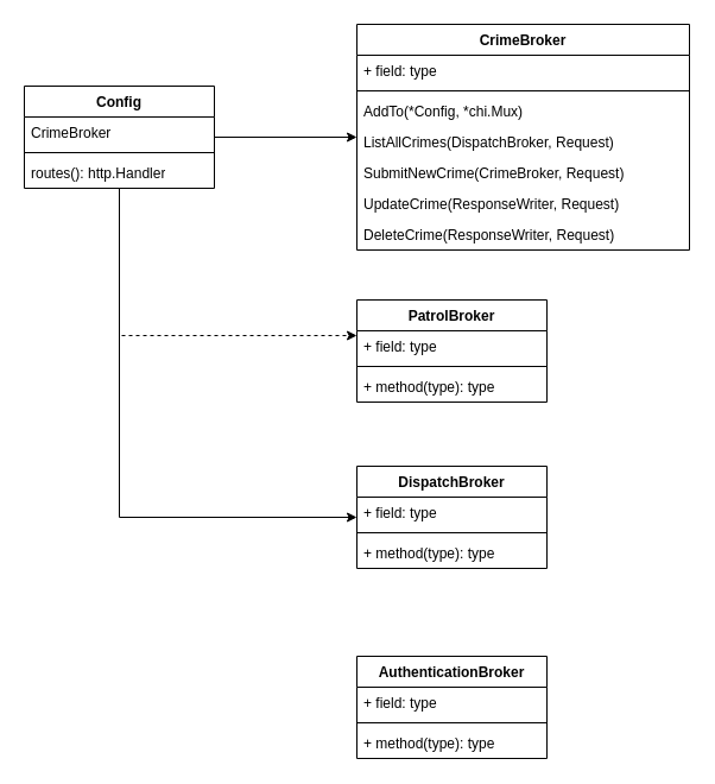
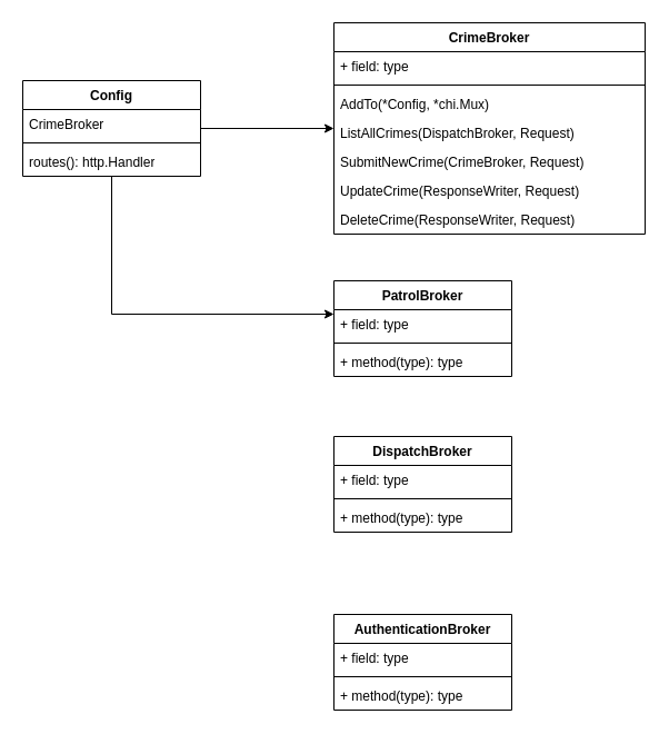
  <mxCell id="0" />
  <mxCell id="1" parent="0" />
  <mxCell id="2" style="edgeStyle=orthogonalEdgeStyle;rounded=0;orthogonalLoop=1;jettySize=auto;html=1;" edge="1" parent="1" source="5" target="9"><mxGeometry relative="1" as="geometry" /></mxCell>
- <mxCell id="3" style="edgeStyle=orthogonalEdgeStyle;rounded=0;orthogonalLoop=1;jettySize=auto;html=1;dashed=1;" edge="1" parent="1" source="5" target="17"><mxGeometry relative="1" as="geometry"><Array as="points"><mxPoint x="100" y="282" /></Array></mxGeometry></mxCell>
- <mxCell id="4" style="edgeStyle=orthogonalEdgeStyle;rounded=0;orthogonalLoop=1;jettySize=auto;html=1;" edge="1" parent="1" source="5" target="21"><mxGeometry relative="1" as="geometry"><Array as="points"><mxPoint x="100" y="435" /></Array></mxGeometry></mxCell>
+ <mxCell id="3" style="edgeStyle=orthogonalEdgeStyle;rounded=0;orthogonalLoop=1;jettySize=auto;html=1;" edge="1" parent="1" source="5" target="17"><mxGeometry relative="1" as="geometry"><Array as="points"><mxPoint x="100" y="282" /></Array></mxGeometry></mxCell>
  <mxCell id="5" value="Config" style="swimlane;fontStyle=1;align=center;verticalAlign=top;childLayout=stackLayout;horizontal=1;startSize=26;horizontalStack=0;resizeParent=1;resizeParentMax=0;resizeLast=0;collapsible=1;marginBottom=0;whiteSpace=wrap;html=1;" parent="1" vertex="1"><mxGeometry x="20" y="72" width="160" height="86" as="geometry"><mxRectangle x="90" y="110" width="80" height="30" as="alternateBounds" /></mxGeometry></mxCell>
  <mxCell id="6" value="CrimeBroker" style="text;strokeColor=none;fillColor=none;align=left;verticalAlign=top;spacingLeft=4;spacingRight=4;overflow=hidden;rotatable=0;points=[[0,0.5],[1,0.5]];portConstraint=eastwest;whiteSpace=wrap;html=1;" parent="5" vertex="1"><mxGeometry y="26" width="160" height="26" as="geometry" /></mxCell>
  <mxCell id="7" value="" style="line;strokeWidth=1;fillColor=none;align=left;verticalAlign=middle;spacingTop=-1;spacingLeft=3;spacingRight=3;rotatable=0;labelPosition=right;points=[];portConstraint=eastwest;strokeColor=inherit;" parent="5" vertex="1"><mxGeometry y="52" width="160" height="8" as="geometry" /></mxCell>
  <mxCell id="8" value="routes(): http.Handler" style="text;strokeColor=none;fillColor=none;align=left;verticalAlign=top;spacingLeft=4;spacingRight=4;overflow=hidden;rotatable=0;points=[[0,0.5],[1,0.5]];portConstraint=eastwest;whiteSpace=wrap;html=1;" parent="5" vertex="1"><mxGeometry y="60" width="160" height="26" as="geometry" /></mxCell>
  <mxCell id="9" value="CrimeBroker" style="swimlane;fontStyle=1;align=center;verticalAlign=top;childLayout=stackLayout;horizontal=1;startSize=26;horizontalStack=0;resizeParent=1;resizeParentMax=0;resizeLast=0;collapsible=1;marginBottom=0;whiteSpace=wrap;html=1;" parent="1" vertex="1"><mxGeometry x="300" y="20" width="280" height="190" as="geometry" /></mxCell>
  <mxCell id="10" value="+ field: type" style="text;strokeColor=none;fillColor=none;align=left;verticalAlign=top;spacingLeft=4;spacingRight=4;overflow=hidden;rotatable=0;points=[[0,0.5],[1,0.5]];portConstraint=eastwest;whiteSpace=wrap;html=1;" parent="9" vertex="1"><mxGeometry y="26" width="280" height="26" as="geometry" /></mxCell>
  <mxCell id="11" value="" style="line;strokeWidth=1;fillColor=none;align=left;verticalAlign=middle;spacingTop=-1;spacingLeft=3;spacingRight=3;rotatable=0;labelPosition=right;points=[];portConstraint=eastwest;strokeColor=inherit;" parent="9" vertex="1"><mxGeometry y="52" width="280" height="8" as="geometry" /></mxCell>
  <mxCell id="12" value="AddTo(*Config, *chi.Mux)" style="text;strokeColor=none;fillColor=none;align=left;verticalAlign=top;spacingLeft=4;spacingRight=4;overflow=hidden;rotatable=0;points=[[0,0.5],[1,0.5]];portConstraint=eastwest;whiteSpace=wrap;html=1;" vertex="1" parent="9"><mxGeometry y="60" width="280" height="26" as="geometry" /></mxCell>
  <mxCell id="13" value="ListAllCrimes(DispatchBroker, Request)" style="text;strokeColor=none;fillColor=none;align=left;verticalAlign=top;spacingLeft=4;spacingRight=4;overflow=hidden;rotatable=0;points=[[0,0.5],[1,0.5]];portConstraint=eastwest;whiteSpace=wrap;html=1;" parent="9" vertex="1"><mxGeometry y="86" width="280" height="26" as="geometry" /></mxCell>
  <mxCell id="14" value="SubmitNewCrime(CrimeBroker, Request)" style="text;strokeColor=none;fillColor=none;align=left;verticalAlign=top;spacingLeft=4;spacingRight=4;overflow=hidden;rotatable=0;points=[[0,0.5],[1,0.5]];portConstraint=eastwest;whiteSpace=wrap;html=1;" vertex="1" parent="9"><mxGeometry y="112" width="280" height="26" as="geometry" /></mxCell>
  <mxCell id="15" value="UpdateCrime(ResponseWriter, Request)" style="text;strokeColor=none;fillColor=none;align=left;verticalAlign=top;spacingLeft=4;spacingRight=4;overflow=hidden;rotatable=0;points=[[0,0.5],[1,0.5]];portConstraint=eastwest;whiteSpace=wrap;html=1;" vertex="1" parent="9"><mxGeometry y="138" width="280" height="26" as="geometry" /></mxCell>
  <mxCell id="16" value="DeleteCrime(ResponseWriter, Request)" style="text;strokeColor=none;fillColor=none;align=left;verticalAlign=top;spacingLeft=4;spacingRight=4;overflow=hidden;rotatable=0;points=[[0,0.5],[1,0.5]];portConstraint=eastwest;whiteSpace=wrap;html=1;" vertex="1" parent="9"><mxGeometry y="164" width="280" height="26" as="geometry" /></mxCell>
  <mxCell id="17" value="PatrolBroker" style="swimlane;fontStyle=1;align=center;verticalAlign=top;childLayout=stackLayout;horizontal=1;startSize=26;horizontalStack=0;resizeParent=1;resizeParentMax=0;resizeLast=0;collapsible=1;marginBottom=0;whiteSpace=wrap;html=1;" vertex="1" parent="1"><mxGeometry x="300" y="252" width="160" height="86" as="geometry" /></mxCell>
  <mxCell id="18" value="+ field: type" style="text;strokeColor=none;fillColor=none;align=left;verticalAlign=top;spacingLeft=4;spacingRight=4;overflow=hidden;rotatable=0;points=[[0,0.5],[1,0.5]];portConstraint=eastwest;whiteSpace=wrap;html=1;" vertex="1" parent="17"><mxGeometry y="26" width="160" height="26" as="geometry" /></mxCell>
  <mxCell id="19" value="" style="line;strokeWidth=1;fillColor=none;align=left;verticalAlign=middle;spacingTop=-1;spacingLeft=3;spacingRight=3;rotatable=0;labelPosition=right;points=[];portConstraint=eastwest;strokeColor=inherit;" vertex="1" parent="17"><mxGeometry y="52" width="160" height="8" as="geometry" /></mxCell>
  <mxCell id="20" value="+ method(type): type" style="text;strokeColor=none;fillColor=none;align=left;verticalAlign=top;spacingLeft=4;spacingRight=4;overflow=hidden;rotatable=0;points=[[0,0.5],[1,0.5]];portConstraint=eastwest;whiteSpace=wrap;html=1;" vertex="1" parent="17"><mxGeometry y="60" width="160" height="26" as="geometry" /></mxCell>
  <mxCell id="21" value="DispatchBroker" style="swimlane;fontStyle=1;align=center;verticalAlign=top;childLayout=stackLayout;horizontal=1;startSize=26;horizontalStack=0;resizeParent=1;resizeParentMax=0;resizeLast=0;collapsible=1;marginBottom=0;whiteSpace=wrap;html=1;" vertex="1" parent="1"><mxGeometry x="300" y="392" width="160" height="86" as="geometry" /></mxCell>
  <mxCell id="22" value="+ field: type" style="text;strokeColor=none;fillColor=none;align=left;verticalAlign=top;spacingLeft=4;spacingRight=4;overflow=hidden;rotatable=0;points=[[0,0.5],[1,0.5]];portConstraint=eastwest;whiteSpace=wrap;html=1;" vertex="1" parent="21"><mxGeometry y="26" width="160" height="26" as="geometry" /></mxCell>
  <mxCell id="23" value="" style="line;strokeWidth=1;fillColor=none;align=left;verticalAlign=middle;spacingTop=-1;spacingLeft=3;spacingRight=3;rotatable=0;labelPosition=right;points=[];portConstraint=eastwest;strokeColor=inherit;" vertex="1" parent="21"><mxGeometry y="52" width="160" height="8" as="geometry" /></mxCell>
  <mxCell id="24" value="+ method(type): type" style="text;strokeColor=none;fillColor=none;align=left;verticalAlign=top;spacingLeft=4;spacingRight=4;overflow=hidden;rotatable=0;points=[[0,0.5],[1,0.5]];portConstraint=eastwest;whiteSpace=wrap;html=1;" vertex="1" parent="21"><mxGeometry y="60" width="160" height="26" as="geometry" /></mxCell>
  <mxCell id="25" value="AuthenticationBroker" style="swimlane;fontStyle=1;align=center;verticalAlign=top;childLayout=stackLayout;horizontal=1;startSize=26;horizontalStack=0;resizeParent=1;resizeParentMax=0;resizeLast=0;collapsible=1;marginBottom=0;whiteSpace=wrap;html=1;" vertex="1" parent="1"><mxGeometry x="300" y="552" width="160" height="86" as="geometry" /></mxCell>
  <mxCell id="26" value="+ field: type" style="text;strokeColor=none;fillColor=none;align=left;verticalAlign=top;spacingLeft=4;spacingRight=4;overflow=hidden;rotatable=0;points=[[0,0.5],[1,0.5]];portConstraint=eastwest;whiteSpace=wrap;html=1;" vertex="1" parent="25"><mxGeometry y="26" width="160" height="26" as="geometry" /></mxCell>
  <mxCell id="27" value="" style="line;strokeWidth=1;fillColor=none;align=left;verticalAlign=middle;spacingTop=-1;spacingLeft=3;spacingRight=3;rotatable=0;labelPosition=right;points=[];portConstraint=eastwest;strokeColor=inherit;" vertex="1" parent="25"><mxGeometry y="52" width="160" height="8" as="geometry" /></mxCell>
  <mxCell id="28" value="+ method(type): type" style="text;strokeColor=none;fillColor=none;align=left;verticalAlign=top;spacingLeft=4;spacingRight=4;overflow=hidden;rotatable=0;points=[[0,0.5],[1,0.5]];portConstraint=eastwest;whiteSpace=wrap;html=1;" vertex="1" parent="25"><mxGeometry y="60" width="160" height="26" as="geometry" /></mxCell>
